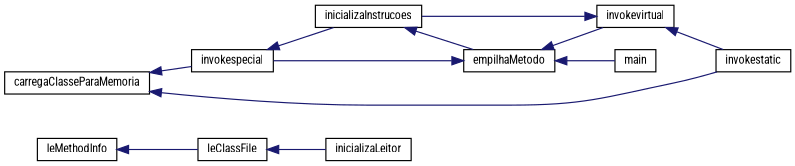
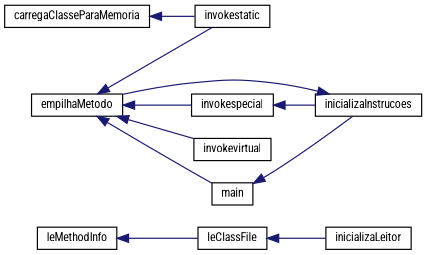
  digraph {
    fontname="Roboto Condensed"
    rankdir=LR
    node [color=black fillcolor=white fontname="Roboto Condensed" fontsize=10 shape=record style=filled]
    edge [color=midnightblue dir=back fontname="Roboto Condensed" fontsize=10 labelfontname=Helvetica labelfontsize=10 style=solid]
    n1 [height=0.2 label=leMethodInfo width=0.4]
    n2 [height=0.2 label=leClassFile width=0.4]
    n3 [height=0.2 label=inicializaLeitor width=0.4]
    n4 [height=0.2 label=carregaClasseParaMemoria width=0.4]
    n5 [height=0.2 label=invokespecial width=0.4]
    n6 [height=0.2 label=invokestatic width=0.4]
    n7 [height=0.2 label=invokevirtual width=0.4]
    n8 [height=0.2 label=inicializaInstrucoes width=0.4]
    n9 [height=0.2 label=main width=0.4]
    n10 [height=0.2 label=empilhaMetodo width=0.4]
    n1 -> n2
    n2 -> n3
-   n4 -> n5
    n4 -> n6
    n5 -> n8
-   n7 -> n8
+   n9 -> n8
    n8 -> n10
    n10 -> n5
-   n7 -> n6
+   n10 -> n6
    n10 -> n7
    n10 -> n9
  }
